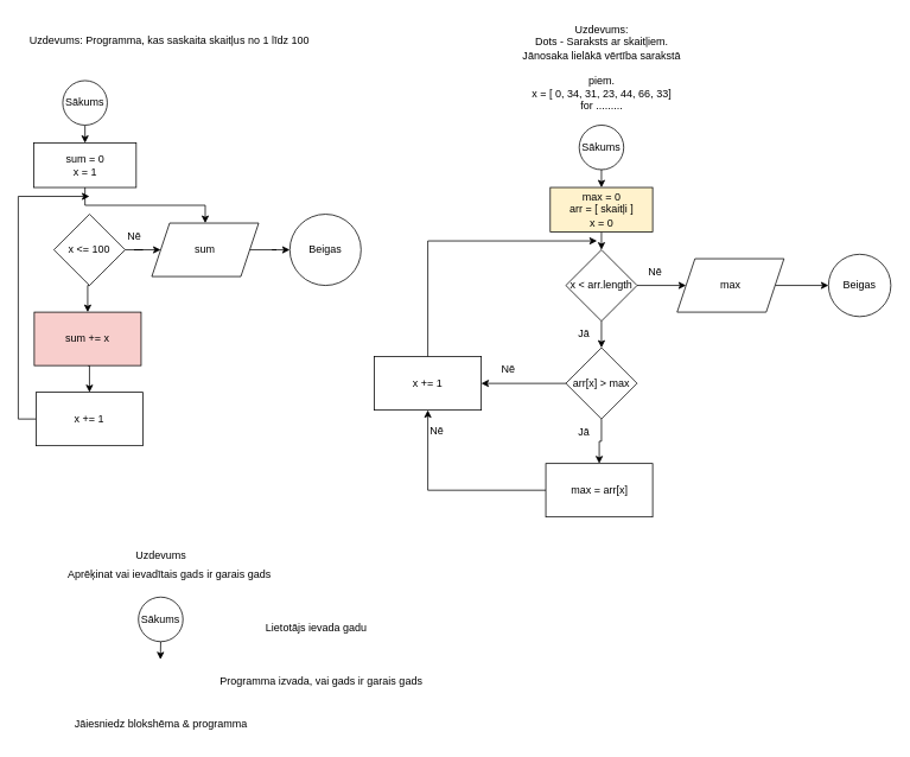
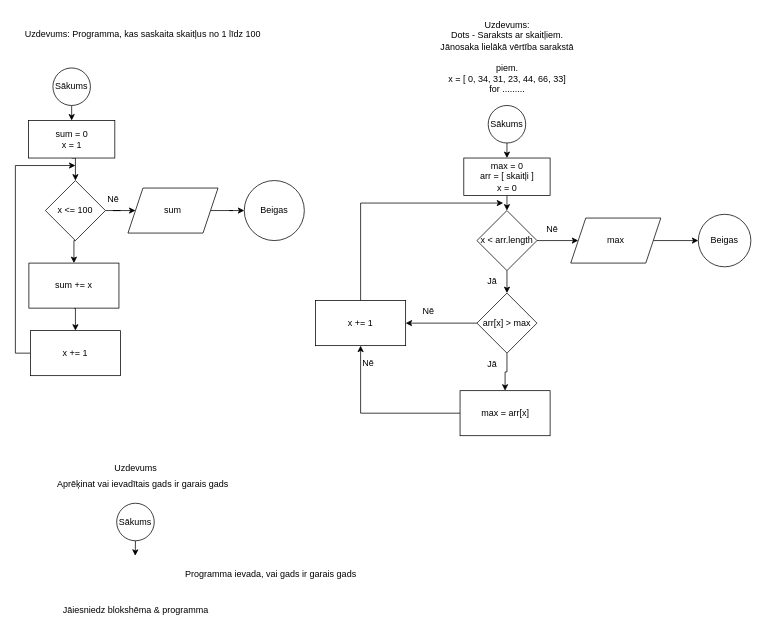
  <mxCell id="0" />
  <mxCell id="1" parent="0" />
  <mxCell id="2" value="Uzdevums: Programma, kas saskaita skaitļus no 1 līdz 100" style="text;html=1;strokeColor=none;fillColor=none;align=center;verticalAlign=middle;whiteSpace=wrap;rounded=0;" vertex="1" parent="1"><mxGeometry x="20" y="30" width="340" height="30" as="geometry" /></mxCell>
  <mxCell id="3" style="edgeStyle=orthogonalEdgeStyle;rounded=0;orthogonalLoop=1;jettySize=auto;html=1;exitX=0.5;exitY=1;exitDx=0;exitDy=0;entryX=0.5;entryY=0;entryDx=0;entryDy=0;" edge="1" parent="1" source="4" target="6"><mxGeometry relative="1" as="geometry" /></mxCell>
  <mxCell id="4" value="Sākums" style="ellipse;whiteSpace=wrap;html=1;aspect=fixed;" vertex="1" parent="1"><mxGeometry x="70" y="90" width="50" height="50" as="geometry" /></mxCell>
- <mxCell id="5" style="edgeStyle=orthogonalEdgeStyle;rounded=0;orthogonalLoop=1;jettySize=auto;html=1;exitX=0.5;exitY=1;exitDx=0;exitDy=0;" edge="1" parent="1" source="6" target="15"><mxGeometry relative="1" as="geometry" /></mxCell>
+ <mxCell id="5" style="edgeStyle=orthogonalEdgeStyle;rounded=0;orthogonalLoop=1;jettySize=auto;html=1;exitX=0.5;exitY=1;exitDx=0;exitDy=0;entryX=0.5;entryY=0;entryDx=0;entryDy=0;" edge="1" parent="1" source="6" target="9"><mxGeometry relative="1" as="geometry" /></mxCell>
  <mxCell id="6" value="&lt;div&gt;sum = 0&lt;/div&gt;&lt;div&gt;x = 1&lt;br&gt;&lt;/div&gt;" style="rounded=0;whiteSpace=wrap;html=1;" vertex="1" parent="1"><mxGeometry x="37.5" y="160" width="115" height="50" as="geometry" /></mxCell>
  <mxCell id="7" style="edgeStyle=orthogonalEdgeStyle;rounded=0;orthogonalLoop=1;jettySize=auto;html=1;exitX=0.5;exitY=1;exitDx=0;exitDy=0;entryX=0.5;entryY=0;entryDx=0;entryDy=0;" edge="1" parent="1" source="9" target="11"><mxGeometry relative="1" as="geometry" /></mxCell>
  <mxCell id="8" style="edgeStyle=orthogonalEdgeStyle;rounded=0;orthogonalLoop=1;jettySize=auto;html=1;exitX=1;exitY=0.5;exitDx=0;exitDy=0;entryX=0;entryY=0.5;entryDx=0;entryDy=0;" edge="1" parent="1" source="9" target="15"><mxGeometry relative="1" as="geometry" /></mxCell>
  <mxCell id="9" value="x &amp;lt;= 100" style="rhombus;whiteSpace=wrap;html=1;" vertex="1" parent="1"><mxGeometry x="60" y="240" width="80" height="80" as="geometry" /></mxCell>
  <mxCell id="10" style="edgeStyle=orthogonalEdgeStyle;rounded=0;orthogonalLoop=1;jettySize=auto;html=1;exitX=0.5;exitY=1;exitDx=0;exitDy=0;entryX=0.5;entryY=0;entryDx=0;entryDy=0;" edge="1" parent="1" source="11" target="13"><mxGeometry relative="1" as="geometry" /></mxCell>
- <mxCell id="11" value="sum += x" style="rounded=0;whiteSpace=wrap;html=1;fillColor=#f8cecc;" vertex="1" parent="1"><mxGeometry x="38" y="350" width="120" height="60" as="geometry" /></mxCell>
+ <mxCell id="11" value="sum += x" style="rounded=0;whiteSpace=wrap;html=1;" vertex="1" parent="1"><mxGeometry x="38" y="350" width="120" height="60" as="geometry" /></mxCell>
  <mxCell id="12" style="edgeStyle=orthogonalEdgeStyle;rounded=0;orthogonalLoop=1;jettySize=auto;html=1;exitX=0;exitY=0.5;exitDx=0;exitDy=0;" edge="1" parent="1" source="13"><mxGeometry relative="1" as="geometry"><mxPoint x="100" y="220" as="targetPoint" /><Array as="points"><mxPoint x="20" y="470" /><mxPoint x="20" y="220" /></Array></mxGeometry></mxCell>
  <mxCell id="13" value="x += 1" style="rounded=0;whiteSpace=wrap;html=1;" vertex="1" parent="1"><mxGeometry x="40" y="440" width="120" height="60" as="geometry" /></mxCell>
  <mxCell id="14" style="edgeStyle=orthogonalEdgeStyle;rounded=0;orthogonalLoop=1;jettySize=auto;html=1;exitX=1;exitY=0.5;exitDx=0;exitDy=0;entryX=0;entryY=0.5;entryDx=0;entryDy=0;" edge="1" parent="1" source="15" target="16"><mxGeometry relative="1" as="geometry" /></mxCell>
  <mxCell id="15" value="sum" style="shape=parallelogram;perimeter=parallelogramPerimeter;whiteSpace=wrap;html=1;fixedSize=1;" vertex="1" parent="1"><mxGeometry x="170" y="250" width="120" height="60" as="geometry" /></mxCell>
  <mxCell id="16" value="Beigas" style="ellipse;whiteSpace=wrap;html=1;aspect=fixed;" vertex="1" parent="1"><mxGeometry x="325" y="240" width="80" height="80" as="geometry" /></mxCell>
  <mxCell id="17" value="&lt;div&gt;Uzdevums: &lt;br&gt;&lt;/div&gt;&lt;div&gt;Dots - Saraksts ar skaitļiem.&lt;br&gt;Jānosaka lielākā vērtība sarakstā&lt;br&gt;&lt;br&gt;piem. &lt;br&gt;x = [ 0, 34, 31, 23, 44, 66, 33]&lt;/div&gt;&lt;div&gt;for .........&lt;br&gt;&lt;/div&gt;&lt;div&gt;&lt;br&gt;&lt;/div&gt;&lt;div&gt;&lt;br&gt;&lt;/div&gt;" style="text;html=1;align=center;verticalAlign=middle;resizable=0;points=[];autosize=1;strokeColor=none;fillColor=none;" vertex="1" parent="1"><mxGeometry x="570" width="210" height="140" as="geometry" y="20" /></mxCell>
  <mxCell id="18" style="edgeStyle=orthogonalEdgeStyle;rounded=0;orthogonalLoop=1;jettySize=auto;html=1;exitX=0.5;exitY=1;exitDx=0;exitDy=0;entryX=0.5;entryY=0;entryDx=0;entryDy=0;" edge="1" parent="1" source="19" target="21"><mxGeometry relative="1" as="geometry" /></mxCell>
  <mxCell id="19" value="Sākums" style="ellipse;whiteSpace=wrap;html=1;aspect=fixed;" vertex="1" parent="1"><mxGeometry x="650" y="140" width="50" height="50" as="geometry" /></mxCell>
  <mxCell id="20" style="edgeStyle=orthogonalEdgeStyle;rounded=0;orthogonalLoop=1;jettySize=auto;html=1;exitX=0.5;exitY=1;exitDx=0;exitDy=0;entryX=0.5;entryY=0;entryDx=0;entryDy=0;" edge="1" parent="1" source="21" target="24"><mxGeometry relative="1" as="geometry" /></mxCell>
- <mxCell id="21" value="&lt;div&gt;max = 0&lt;/div&gt;&lt;div&gt;arr = [ skaitļi ]&lt;/div&gt;&lt;div&gt;x = 0&lt;br&gt;&lt;/div&gt;" style="rounded=0;whiteSpace=wrap;html=1;fillColor=#fff2cc;" vertex="1" parent="1"><mxGeometry x="617.5" y="210" width="115" height="50" as="geometry" /></mxCell>
+ <mxCell id="21" value="&lt;div&gt;max = 0&lt;/div&gt;&lt;div&gt;arr = [ skaitļi ]&lt;/div&gt;&lt;div&gt;x = 0&lt;br&gt;&lt;/div&gt;" style="rounded=0;whiteSpace=wrap;html=1;" vertex="1" parent="1"><mxGeometry x="617.5" y="210" width="115" height="50" as="geometry" /></mxCell>
  <mxCell id="22" style="edgeStyle=orthogonalEdgeStyle;rounded=0;orthogonalLoop=1;jettySize=auto;html=1;exitX=0.5;exitY=1;exitDx=0;exitDy=0;entryX=0.5;entryY=0;entryDx=0;entryDy=0;" edge="1" parent="1" source="24" target="27"><mxGeometry relative="1" as="geometry" /></mxCell>
  <mxCell id="23" style="edgeStyle=orthogonalEdgeStyle;rounded=0;orthogonalLoop=1;jettySize=auto;html=1;exitX=1;exitY=0.5;exitDx=0;exitDy=0;" edge="1" parent="1" source="24" target="38"><mxGeometry relative="1" as="geometry" /></mxCell>
  <mxCell id="24" value="x &amp;lt; arr.length" style="rhombus;whiteSpace=wrap;html=1;" vertex="1" parent="1"><mxGeometry x="635" y="280" width="80" height="80" as="geometry" /></mxCell>
  <mxCell id="25" style="edgeStyle=orthogonalEdgeStyle;rounded=0;orthogonalLoop=1;jettySize=auto;html=1;exitX=0.5;exitY=1;exitDx=0;exitDy=0;entryX=0.5;entryY=0;entryDx=0;entryDy=0;" edge="1" parent="1" source="27" target="29"><mxGeometry relative="1" as="geometry" /></mxCell>
  <mxCell id="26" style="edgeStyle=orthogonalEdgeStyle;rounded=0;orthogonalLoop=1;jettySize=auto;html=1;exitX=0;exitY=0.5;exitDx=0;exitDy=0;entryX=1;entryY=0.5;entryDx=0;entryDy=0;" edge="1" parent="1" source="27" target="33"><mxGeometry relative="1" as="geometry" /></mxCell>
  <mxCell id="27" value="arr[x] &amp;gt; max" style="rhombus;whiteSpace=wrap;html=1;" vertex="1" parent="1"><mxGeometry x="635" y="390" width="80" height="80" as="geometry" /></mxCell>
  <mxCell id="28" style="edgeStyle=orthogonalEdgeStyle;rounded=0;orthogonalLoop=1;jettySize=auto;html=1;exitX=0;exitY=0.5;exitDx=0;exitDy=0;entryX=0.5;entryY=1;entryDx=0;entryDy=0;" edge="1" parent="1" source="29" target="33"><mxGeometry relative="1" as="geometry" /></mxCell>
  <mxCell id="29" value="max = arr[x]" style="rounded=0;whiteSpace=wrap;html=1;" vertex="1" parent="1"><mxGeometry x="612.5" y="520" width="120" height="60" as="geometry" /></mxCell>
  <mxCell id="30" value="Jā" style="text;html=1;align=center;verticalAlign=middle;resizable=0;points=[];autosize=1;strokeColor=none;fillColor=none;" vertex="1" parent="1"><mxGeometry x="635" y="360" width="40" height="30" as="geometry" /></mxCell>
  <mxCell id="31" value="Nē" style="text;html=1;align=center;verticalAlign=middle;resizable=0;points=[];autosize=1;strokeColor=none;fillColor=none;" vertex="1" parent="1"><mxGeometry x="130" y="250" width="40" height="30" as="geometry" /></mxCell>
  <mxCell id="32" style="edgeStyle=orthogonalEdgeStyle;rounded=0;orthogonalLoop=1;jettySize=auto;html=1;exitX=0.5;exitY=0;exitDx=0;exitDy=0;" edge="1" parent="1" source="33"><mxGeometry relative="1" as="geometry"><mxPoint x="670" y="270" as="targetPoint" /><Array as="points"><mxPoint x="480" y="270" /></Array></mxGeometry></mxCell>
  <mxCell id="33" value="x += 1" style="rounded=0;whiteSpace=wrap;html=1;" vertex="1" parent="1"><mxGeometry x="420" y="400" width="120" height="60" as="geometry" /></mxCell>
  <mxCell id="34" value="Jā" style="text;html=1;align=center;verticalAlign=middle;resizable=0;points=[];autosize=1;strokeColor=none;fillColor=none;" vertex="1" parent="1"><mxGeometry x="635" y="470" width="40" height="30" as="geometry" /></mxCell>
  <mxCell id="35" value="Nē" style="text;html=1;align=center;verticalAlign=middle;resizable=0;points=[];autosize=1;strokeColor=none;fillColor=none;" vertex="1" parent="1"><mxGeometry x="550" y="400" width="40" height="30" as="geometry" /></mxCell>
  <mxCell id="36" value="Nē" style="text;html=1;align=center;verticalAlign=middle;resizable=0;points=[];autosize=1;strokeColor=none;fillColor=none;" vertex="1" parent="1"><mxGeometry x="470" y="468" width="40" height="30" as="geometry" /></mxCell>
  <mxCell id="37" style="edgeStyle=orthogonalEdgeStyle;rounded=0;orthogonalLoop=1;jettySize=auto;html=1;exitX=1;exitY=0.5;exitDx=0;exitDy=0;entryX=0;entryY=0.5;entryDx=0;entryDy=0;" edge="1" parent="1" source="38" target="39"><mxGeometry relative="1" as="geometry" /></mxCell>
  <mxCell id="38" value="max" style="shape=parallelogram;perimeter=parallelogramPerimeter;whiteSpace=wrap;html=1;fixedSize=1;" vertex="1" parent="1"><mxGeometry x="760" y="290" width="120" height="60" as="geometry" /></mxCell>
  <mxCell id="39" value="Beigas" style="ellipse;whiteSpace=wrap;html=1;aspect=fixed;" vertex="1" parent="1"><mxGeometry x="930" y="285" width="70" height="70" as="geometry" /></mxCell>
  <mxCell id="40" value="Nē" style="text;html=1;align=center;verticalAlign=middle;resizable=0;points=[];autosize=1;strokeColor=none;fillColor=none;" vertex="1" parent="1"><mxGeometry x="715" y="290" width="40" height="30" as="geometry" /></mxCell>
  <mxCell id="41" value="Aprēķinat vai ievadītais gads ir garais gads" style="text;html=1;strokeColor=none;fillColor=none;align=center;verticalAlign=middle;whiteSpace=wrap;rounded=0;" vertex="1" parent="1"><mxGeometry x="60" y="630" width="260" height="30" as="geometry" /></mxCell>
  <mxCell id="42" style="edgeStyle=orthogonalEdgeStyle;rounded=0;orthogonalLoop=1;jettySize=auto;html=1;exitX=0.5;exitY=1;exitDx=0;exitDy=0;" edge="1" parent="1" source="43"><mxGeometry relative="1" as="geometry"><mxPoint x="179.667" y="740" as="targetPoint" /></mxGeometry></mxCell>
  <mxCell id="43" value="Sākums" style="ellipse;whiteSpace=wrap;html=1;aspect=fixed;" vertex="1" parent="1"><mxGeometry x="155" y="670" width="50" height="50" as="geometry" /></mxCell>
- <mxCell id="44" value="Lietotājs ievada gadu" style="text;html=1;strokeColor=none;fillColor=none;align=center;verticalAlign=middle;whiteSpace=wrap;rounded=0;" vertex="1" parent="1"><mxGeometry x="270" y="690" width="170" height="30" as="geometry" /></mxCell>
- <mxCell id="45" value="Programma izvada, vai gads ir garais gads" style="text;html=1;align=center;verticalAlign=middle;resizable=0;points=[];autosize=1;strokeColor=none;fillColor=none;" vertex="1" parent="1"><mxGeometry x="235" y="750" width="250" height="30" as="geometry" /></mxCell>
+ <mxCell id="45" value="Programma ievada, vai gads ir garais gads" style="text;html=1;align=center;verticalAlign=middle;resizable=0;points=[];autosize=1;strokeColor=none;fillColor=none;" vertex="1" parent="1"><mxGeometry x="235" y="750" width="250" height="30" as="geometry" /></mxCell>
  <mxCell id="46" value="Jāiesniedz blokshēma &amp;amp; programma" style="text;html=1;align=center;verticalAlign=middle;resizable=0;points=[];autosize=1;strokeColor=none;fillColor=none;" vertex="1" parent="1"><mxGeometry x="70" y="798" width="220" height="30" as="geometry" /></mxCell>
  <mxCell id="47" value="Uzdevums" style="text;html=1;align=center;verticalAlign=middle;resizable=0;points=[];autosize=1;strokeColor=none;fillColor=none;" vertex="1" parent="1"><mxGeometry x="140" y="608" width="80" height="30" as="geometry" /></mxCell>
